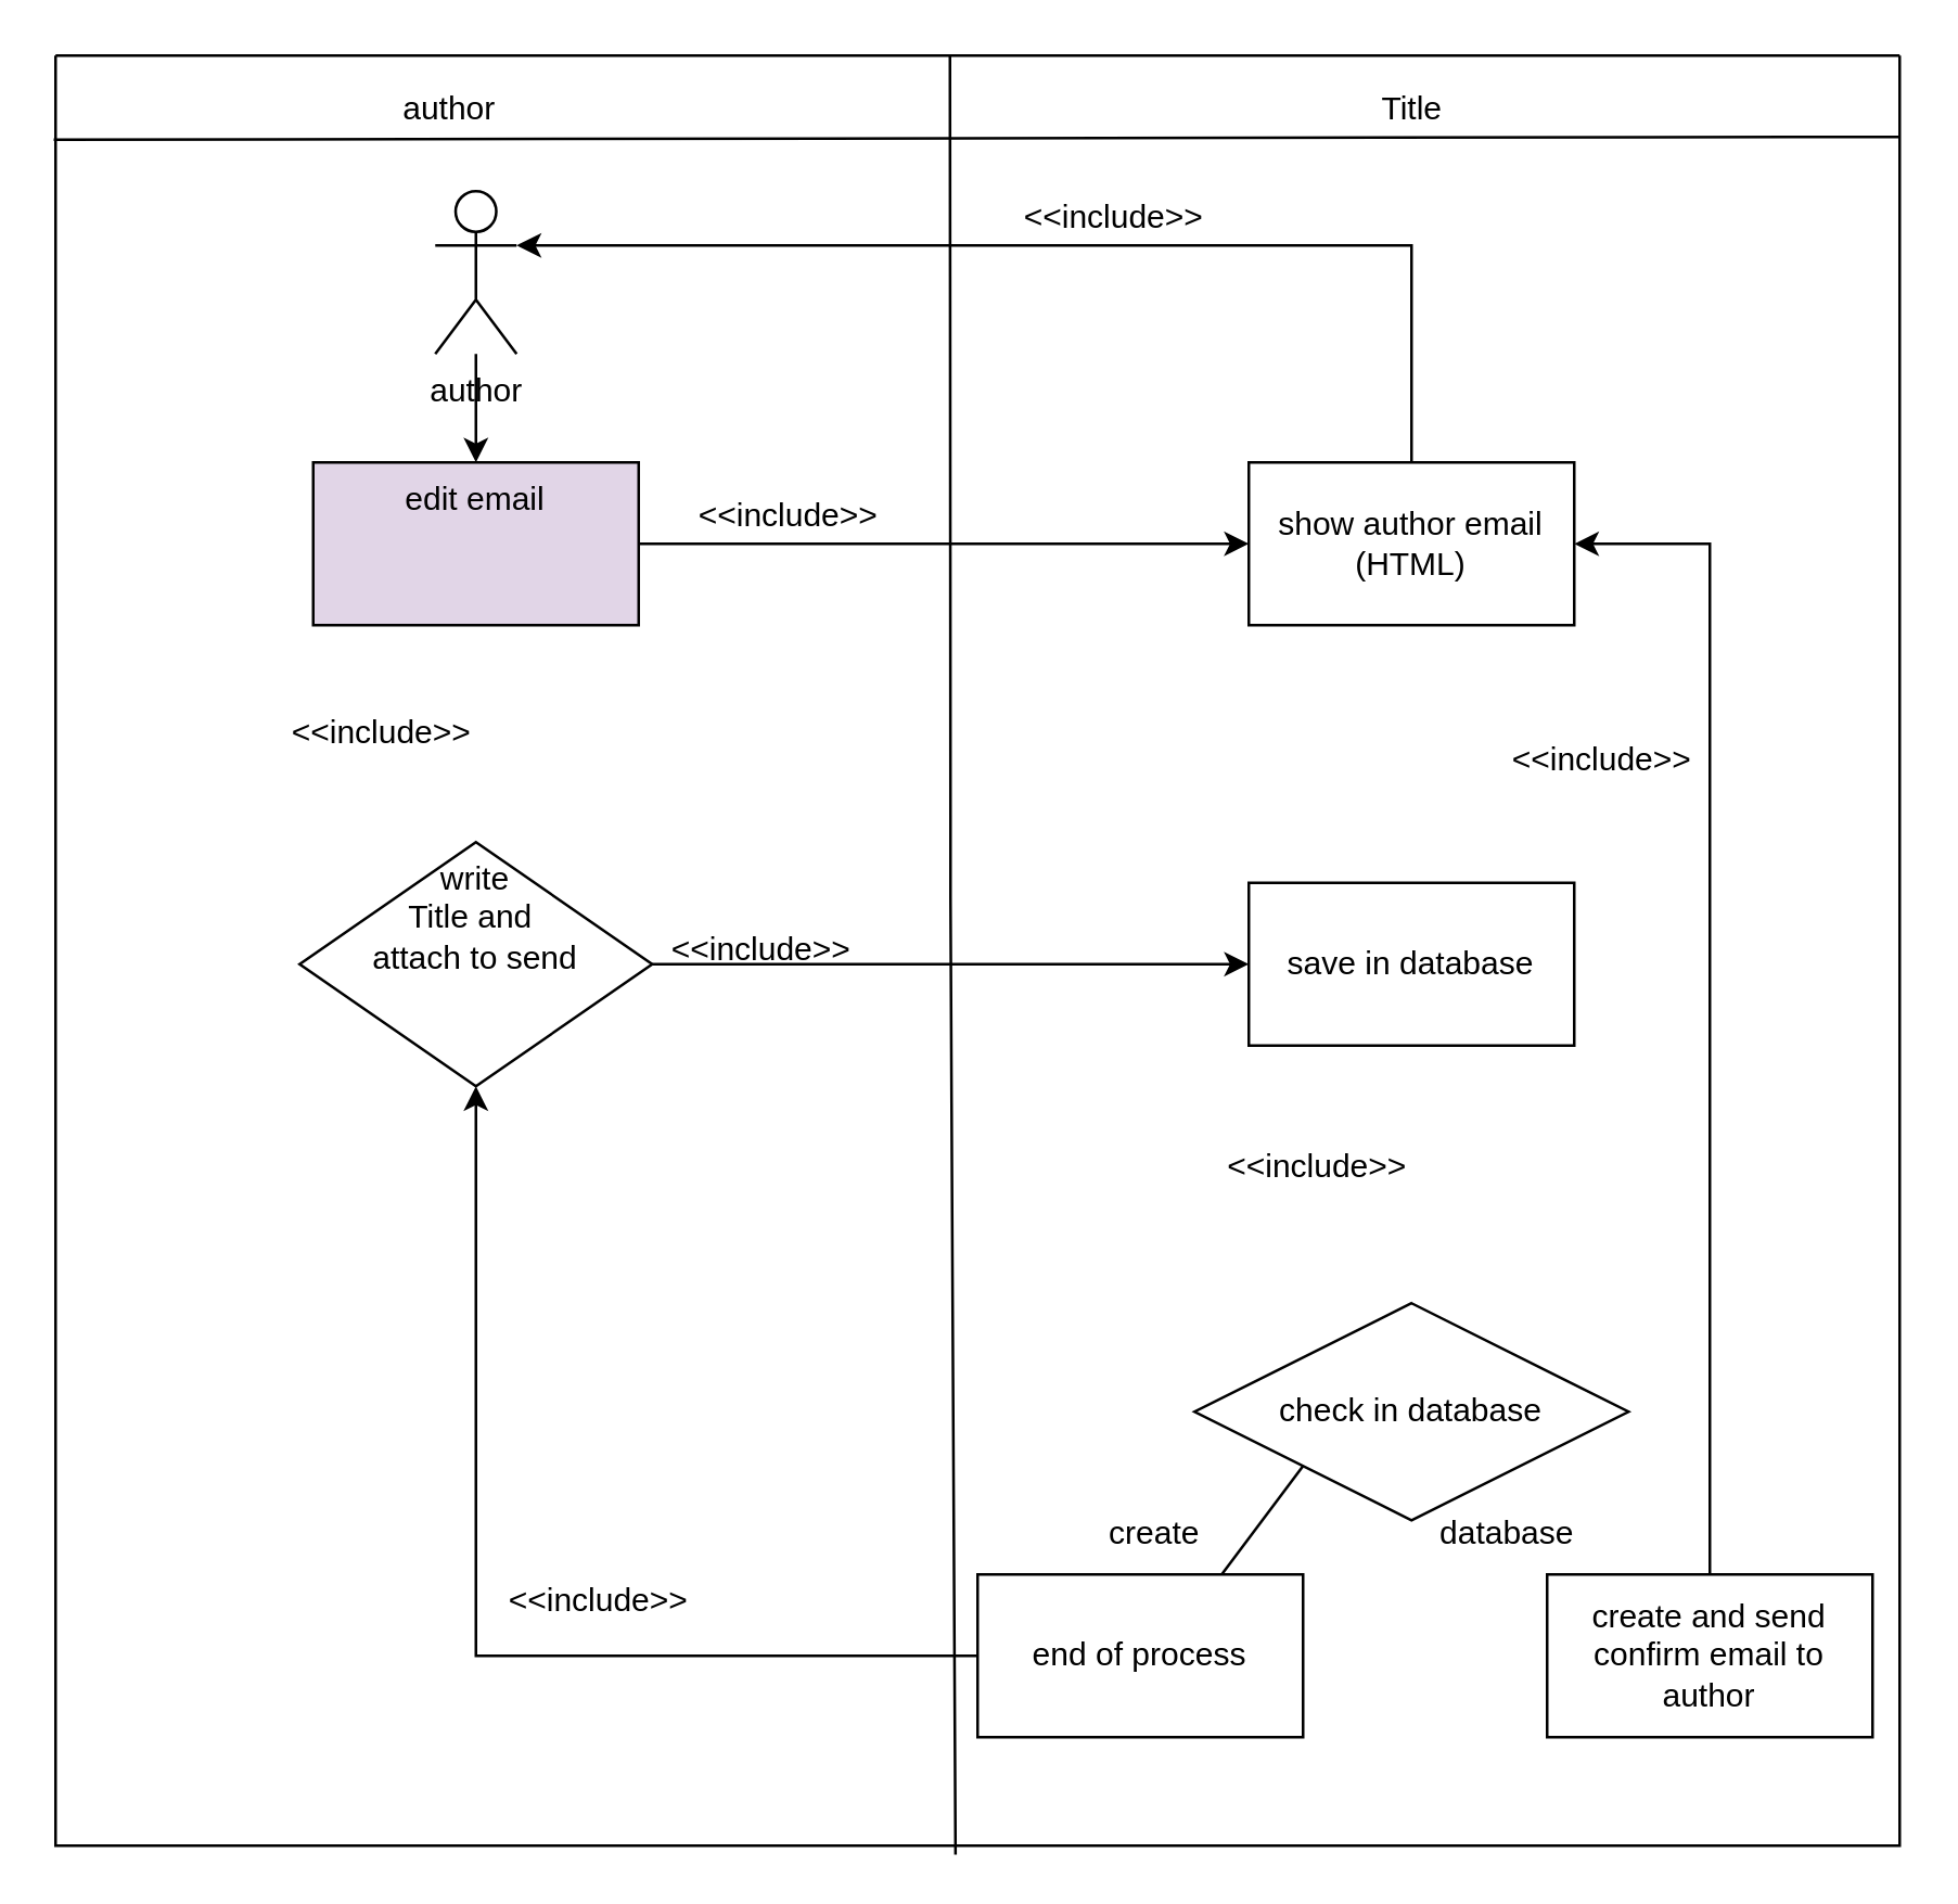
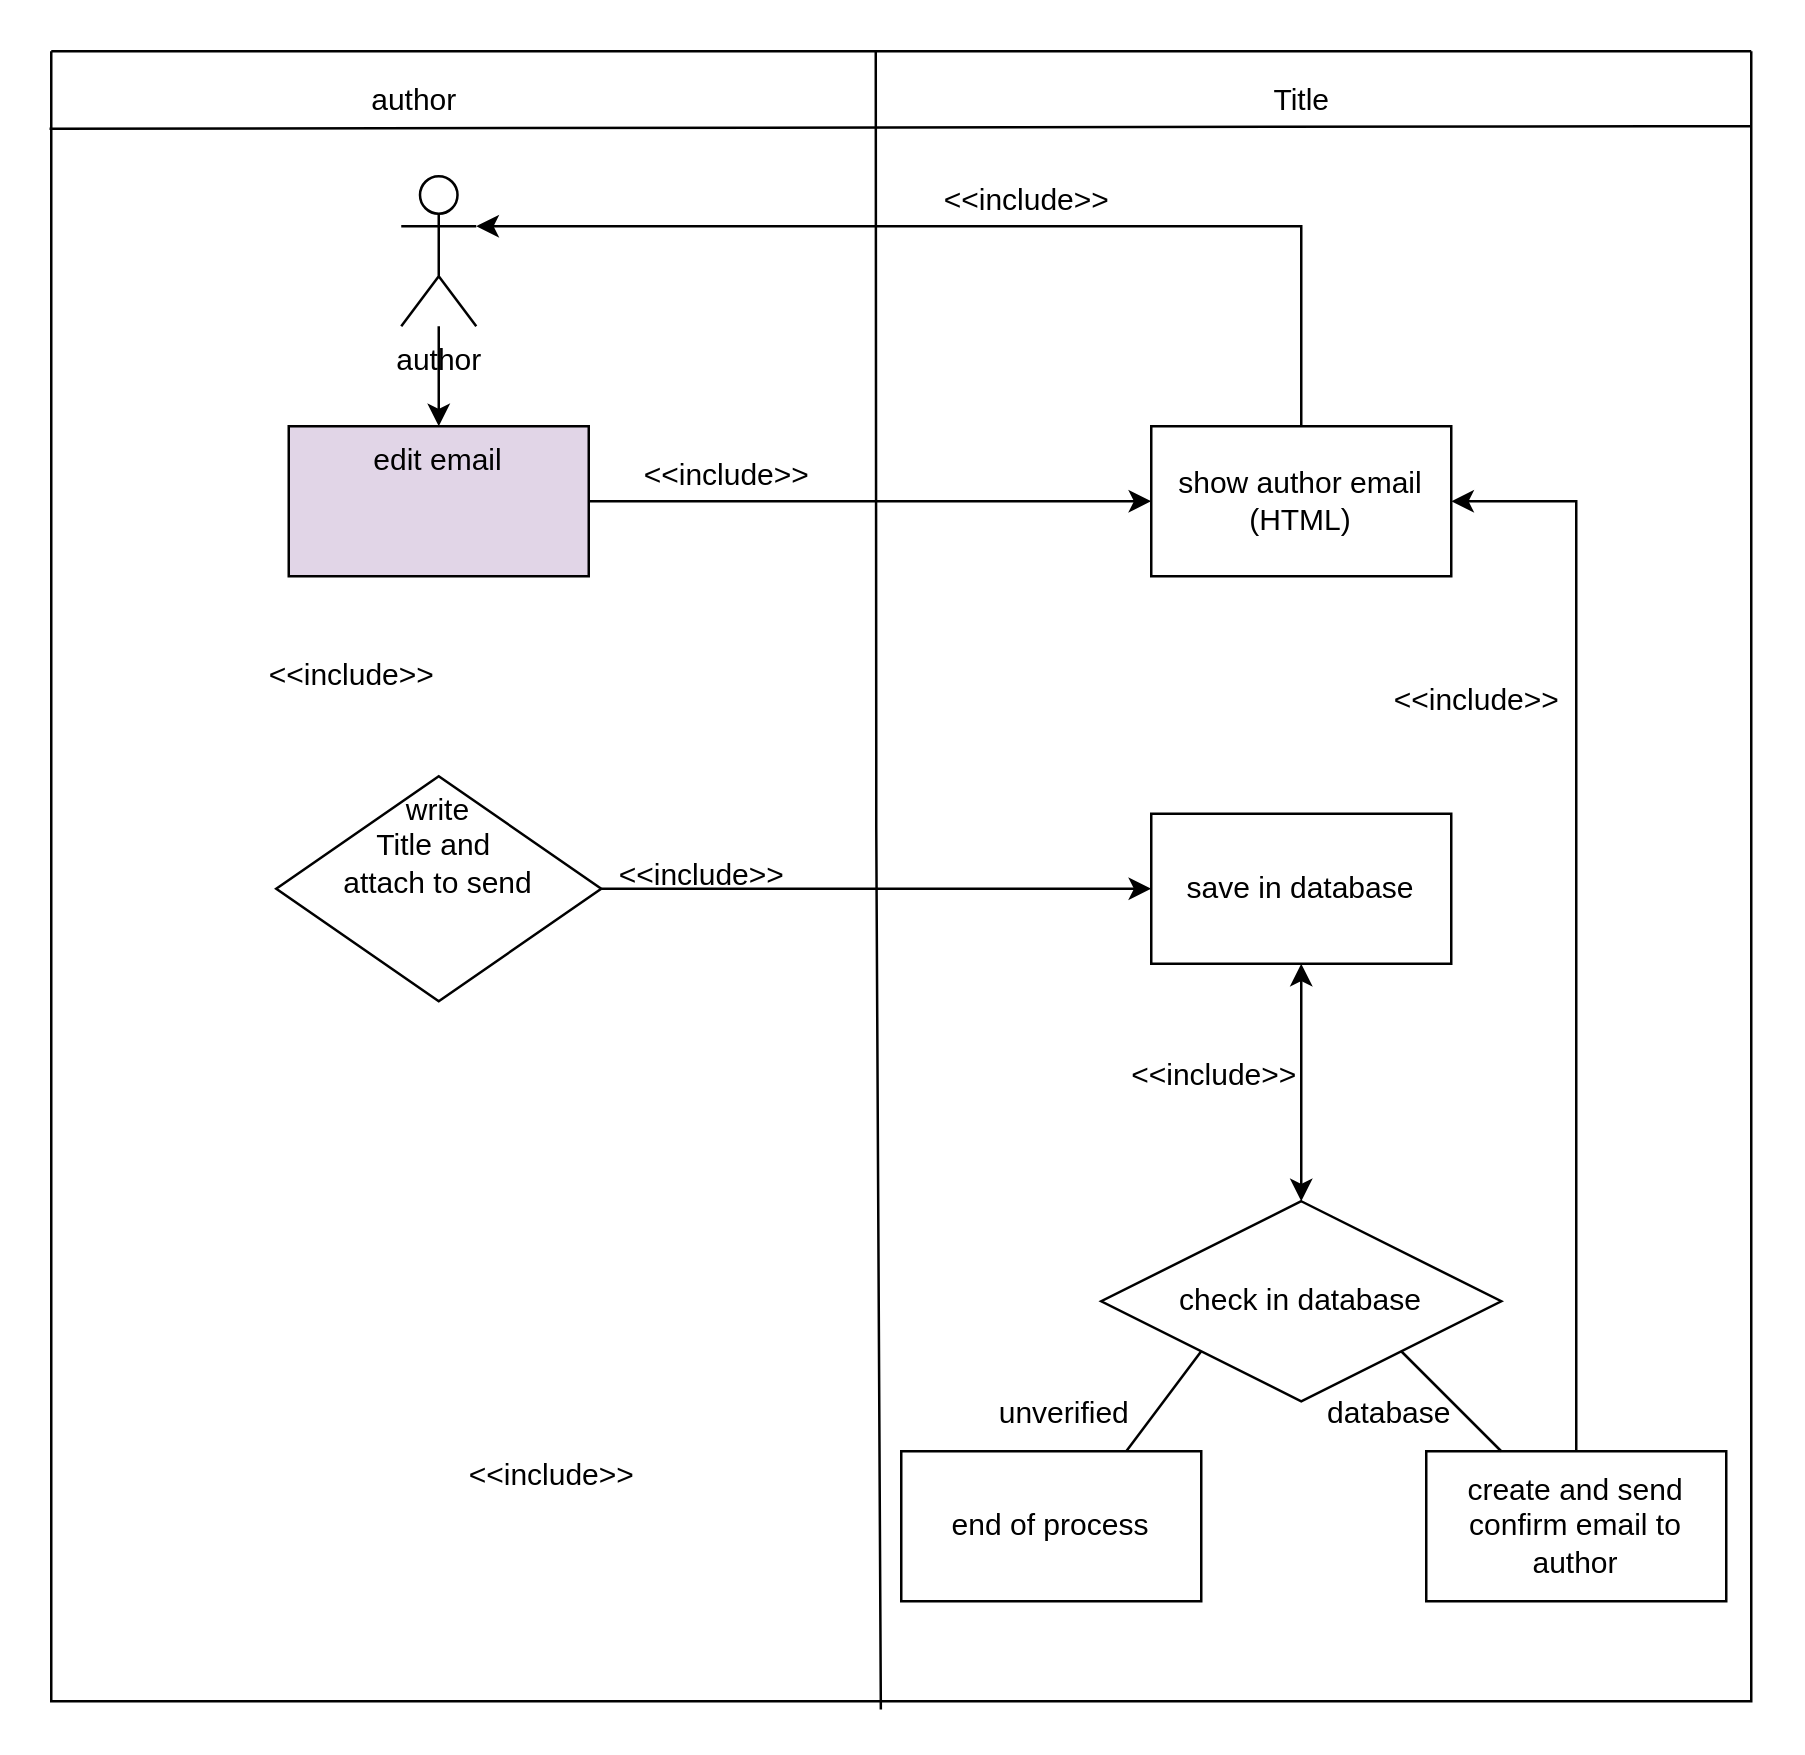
  <mxCell id="0" />
  <mxCell id="1" parent="0" />
  <mxCell id="2" value="" style="swimlane;startSize=0;" vertex="1" parent="1"><mxGeometry x="20" y="20" width="680" height="660" as="geometry" /></mxCell>
  <mxCell id="3" value="author" style="text;html=1;align=center;verticalAlign=middle;resizable=0;points=[];autosize=1;strokeColor=none;fillColor=none;" vertex="1" parent="2"><mxGeometry x="120" y="10" width="50" height="20" as="geometry" /></mxCell>
  <mxCell id="4" value="Title" style="text;html=1;align=center;verticalAlign=middle;resizable=0;points=[];autosize=1;strokeColor=none;fillColor=none;" vertex="1" parent="2"><mxGeometry x="470" y="10" width="60" height="20" as="geometry" /></mxCell>
  <mxCell id="5" value="author" style="shape=umlActor;verticalLabelPosition=bottom;verticalAlign=top;html=1;outlineConnect=0;" vertex="1" parent="2"><mxGeometry x="140" y="50" width="30" height="60" as="geometry" /></mxCell>
  <mxCell id="6" style="edgeStyle=orthogonalEdgeStyle;rounded=0;orthogonalLoop=1;jettySize=auto;html=1;" edge="1" parent="2" source="7" target="10"><mxGeometry relative="1" as="geometry" /></mxCell>
  <mxCell id="7" value="edit email" style="whiteSpace=wrap;html=1;verticalAlign=top;fillColor=#e1d5e7;" vertex="1" parent="2"><mxGeometry x="95" y="150" width="120" height="60" as="geometry" /></mxCell>
  <mxCell id="8" value="" style="edgeStyle=orthogonalEdgeStyle;rounded=0;orthogonalLoop=1;jettySize=auto;html=1;" edge="1" parent="2" source="5" target="7"><mxGeometry relative="1" as="geometry" /></mxCell>
  <mxCell id="9" style="edgeStyle=orthogonalEdgeStyle;rounded=0;orthogonalLoop=1;jettySize=auto;html=1;exitX=0.5;exitY=0;exitDx=0;exitDy=0;entryX=1;entryY=0.333;entryDx=0;entryDy=0;entryPerimeter=0;" edge="1" parent="2" source="10" target="5"><mxGeometry relative="1" as="geometry" /></mxCell>
  <mxCell id="10" value="show author email&lt;br&gt;(HTML)" style="whiteSpace=wrap;html=1;" vertex="1" parent="2"><mxGeometry x="440" y="150" width="120" height="60" as="geometry" /></mxCell>
  <mxCell id="11" value="save in database" style="rounded=0;whiteSpace=wrap;html=1;direction=west;" vertex="1" parent="2"><mxGeometry x="440" y="305" width="120" height="60" as="geometry" /></mxCell>
  <mxCell id="12" value="check in database" style="rhombus;whiteSpace=wrap;html=1;rounded=0;" vertex="1" parent="2"><mxGeometry x="420" y="460" width="160" height="80" as="geometry" /></mxCell>
- <mxCell id="13" style="edgeStyle=orthogonalEdgeStyle;rounded=0;orthogonalLoop=1;jettySize=auto;html=1;entryX=0.5;entryY=1;entryDx=0;entryDy=0;" edge="1" parent="2" source="14" target="18"><mxGeometry relative="1" as="geometry" /></mxCell>
  <mxCell id="14" value="end of process" style="rounded=0;whiteSpace=wrap;html=1;" vertex="1" parent="2"><mxGeometry x="340" y="560" width="120" height="60" as="geometry" /></mxCell>
  <mxCell id="15" style="edgeStyle=orthogonalEdgeStyle;rounded=0;orthogonalLoop=1;jettySize=auto;html=1;entryX=1;entryY=0.5;entryDx=0;entryDy=0;" edge="1" parent="2" source="16" target="10"><mxGeometry relative="1" as="geometry" /></mxCell>
  <mxCell id="16" value="create and send confirm email to author" style="rounded=0;whiteSpace=wrap;html=1;" vertex="1" parent="2"><mxGeometry x="550" y="560" width="120" height="60" as="geometry" /></mxCell>
  <mxCell id="17" value="" style="endArrow=none;html=1;rounded=0;entryX=0;entryY=1;entryDx=0;entryDy=0;exitX=0.75;exitY=0;exitDx=0;exitDy=0;" edge="1" parent="2" source="14" target="12"><mxGeometry width="50" height="50" relative="1" as="geometry"><mxPoint x="400" y="560" as="sourcePoint" /><mxPoint x="450" y="510" as="targetPoint" /></mxGeometry></mxCell>
  <mxCell id="18" value="write&lt;br&gt;Title and&amp;nbsp;&lt;br&gt;attach to send" style="rhombus;whiteSpace=wrap;html=1;verticalAlign=top;" vertex="1" parent="2"><mxGeometry x="90" y="290" width="130" height="90" as="geometry" /></mxCell>
  <mxCell id="19" style="edgeStyle=orthogonalEdgeStyle;rounded=0;orthogonalLoop=1;jettySize=auto;html=1;" edge="1" parent="2" source="18" target="11"><mxGeometry relative="1" as="geometry" /></mxCell>
  <mxCell id="20" value="&amp;lt;&amp;lt;include&amp;gt;&amp;gt;" style="text;html=1;align=center;verticalAlign=middle;resizable=0;points=[];autosize=1;strokeColor=none;fillColor=none;" vertex="1" parent="2"><mxGeometry x="230" y="160" width="80" height="20" as="geometry" /></mxCell>
  <mxCell id="21" value="&amp;lt;&amp;lt;include&amp;gt;&amp;gt;" style="text;html=1;align=center;verticalAlign=middle;resizable=0;points=[];autosize=1;strokeColor=none;fillColor=none;rotation=0;" vertex="1" parent="2"><mxGeometry x="425" y="400" width="80" height="20" as="geometry" /></mxCell>
  <mxCell id="22" value="&amp;lt;&amp;lt;include&amp;gt;&amp;gt;" style="text;html=1;align=center;verticalAlign=middle;resizable=0;points=[];autosize=1;strokeColor=none;fillColor=none;rotation=0;" vertex="1" parent="2"><mxGeometry x="80" y="240" width="80" height="20" as="geometry" /></mxCell>
+ <mxCell id="23" value="" style="endArrow=none;html=1;rounded=0;entryX=1;entryY=1;entryDx=0;entryDy=0;exitX=0.25;exitY=0;exitDx=0;exitDy=0;" edge="1" parent="2" source="16" target="12"><mxGeometry width="50" height="50" relative="1" as="geometry"><mxPoint x="540" y="570" as="sourcePoint" /><mxPoint x="590" y="520" as="targetPoint" /></mxGeometry></mxCell>
+ <mxCell id="24" value="" style="endArrow=classic;startArrow=classic;html=1;rounded=0;exitX=0.5;exitY=0;exitDx=0;exitDy=0;entryX=0.5;entryY=0;entryDx=0;entryDy=0;" edge="1" parent="2" source="12" target="11"><mxGeometry width="50" height="50" relative="1" as="geometry"><mxPoint x="470" y="440" as="sourcePoint" /><mxPoint x="520" y="390" as="targetPoint" /></mxGeometry></mxCell>
  <mxCell id="25" value="&amp;lt;&amp;lt;include&amp;gt;&amp;gt;" style="text;html=1;align=center;verticalAlign=middle;resizable=0;points=[];autosize=1;strokeColor=none;fillColor=none;" vertex="1" parent="2"><mxGeometry x="350" y="50" width="80" height="20" as="geometry" /></mxCell>
  <mxCell id="26" value="&amp;lt;&amp;lt;include&amp;gt;&amp;gt;" style="text;html=1;align=center;verticalAlign=middle;resizable=0;points=[];autosize=1;strokeColor=none;fillColor=none;" vertex="1" parent="2"><mxGeometry x="220" y="320" width="80" height="20" as="geometry" /></mxCell>
  <mxCell id="27" value="&amp;lt;&amp;lt;include&amp;gt;&amp;gt;" style="text;html=1;align=center;verticalAlign=middle;resizable=0;points=[];autosize=1;strokeColor=none;fillColor=none;" vertex="1" parent="2"><mxGeometry x="530" y="250" width="80" height="20" as="geometry" /></mxCell>
- <mxCell id="28" value="create" style="text;html=1;align=center;verticalAlign=middle;resizable=0;points=[];autosize=1;strokeColor=none;fillColor=none;" vertex="1" parent="2"><mxGeometry x="370" y="535" width="70" height="20" as="geometry" /></mxCell>
+ <mxCell id="28" value="unverified" style="text;html=1;align=center;verticalAlign=middle;resizable=0;points=[];autosize=1;strokeColor=none;fillColor=none;" vertex="1" parent="2"><mxGeometry x="370" y="535" width="70" height="20" as="geometry" /></mxCell>
  <mxCell id="29" value="database" style="text;html=1;align=center;verticalAlign=middle;resizable=0;points=[];autosize=1;strokeColor=none;fillColor=none;" vertex="1" parent="2"><mxGeometry x="510" y="535" width="50" height="20" as="geometry" /></mxCell>
  <mxCell id="30" value="" style="endArrow=none;html=1;rounded=0;exitX=0.488;exitY=1.005;exitDx=0;exitDy=0;exitPerimeter=0;entryX=0.485;entryY=0;entryDx=0;entryDy=0;entryPerimeter=0;" edge="1" parent="1" source="2" target="2"><mxGeometry width="50" height="50" relative="1" as="geometry"><mxPoint x="330" y="90" as="sourcePoint" /><mxPoint x="380" y="40" as="targetPoint" /><Array as="points"><mxPoint x="350" y="330" /><mxPoint x="350" y="310" /><mxPoint x="350" y="320" /><mxPoint x="350" y="300" /></Array></mxGeometry></mxCell>
  <mxCell id="31" value="" style="endArrow=none;html=1;rounded=0;exitX=-0.001;exitY=0.047;exitDx=0;exitDy=0;exitPerimeter=0;" edge="1" parent="1" source="2"><mxGeometry width="50" height="50" relative="1" as="geometry"><mxPoint x="30" y="120" as="sourcePoint" /><mxPoint x="700" y="50" as="targetPoint" /><Array as="points"><mxPoint x="660" y="50" /></Array></mxGeometry></mxCell>
  <mxCell id="32" value="&amp;lt;&amp;lt;include&amp;gt;&amp;gt;" style="text;html=1;align=center;verticalAlign=middle;resizable=0;points=[];autosize=1;strokeColor=none;fillColor=none;" vertex="1" parent="1"><mxGeometry x="180" y="580" width="80" height="20" as="geometry" /></mxCell>
